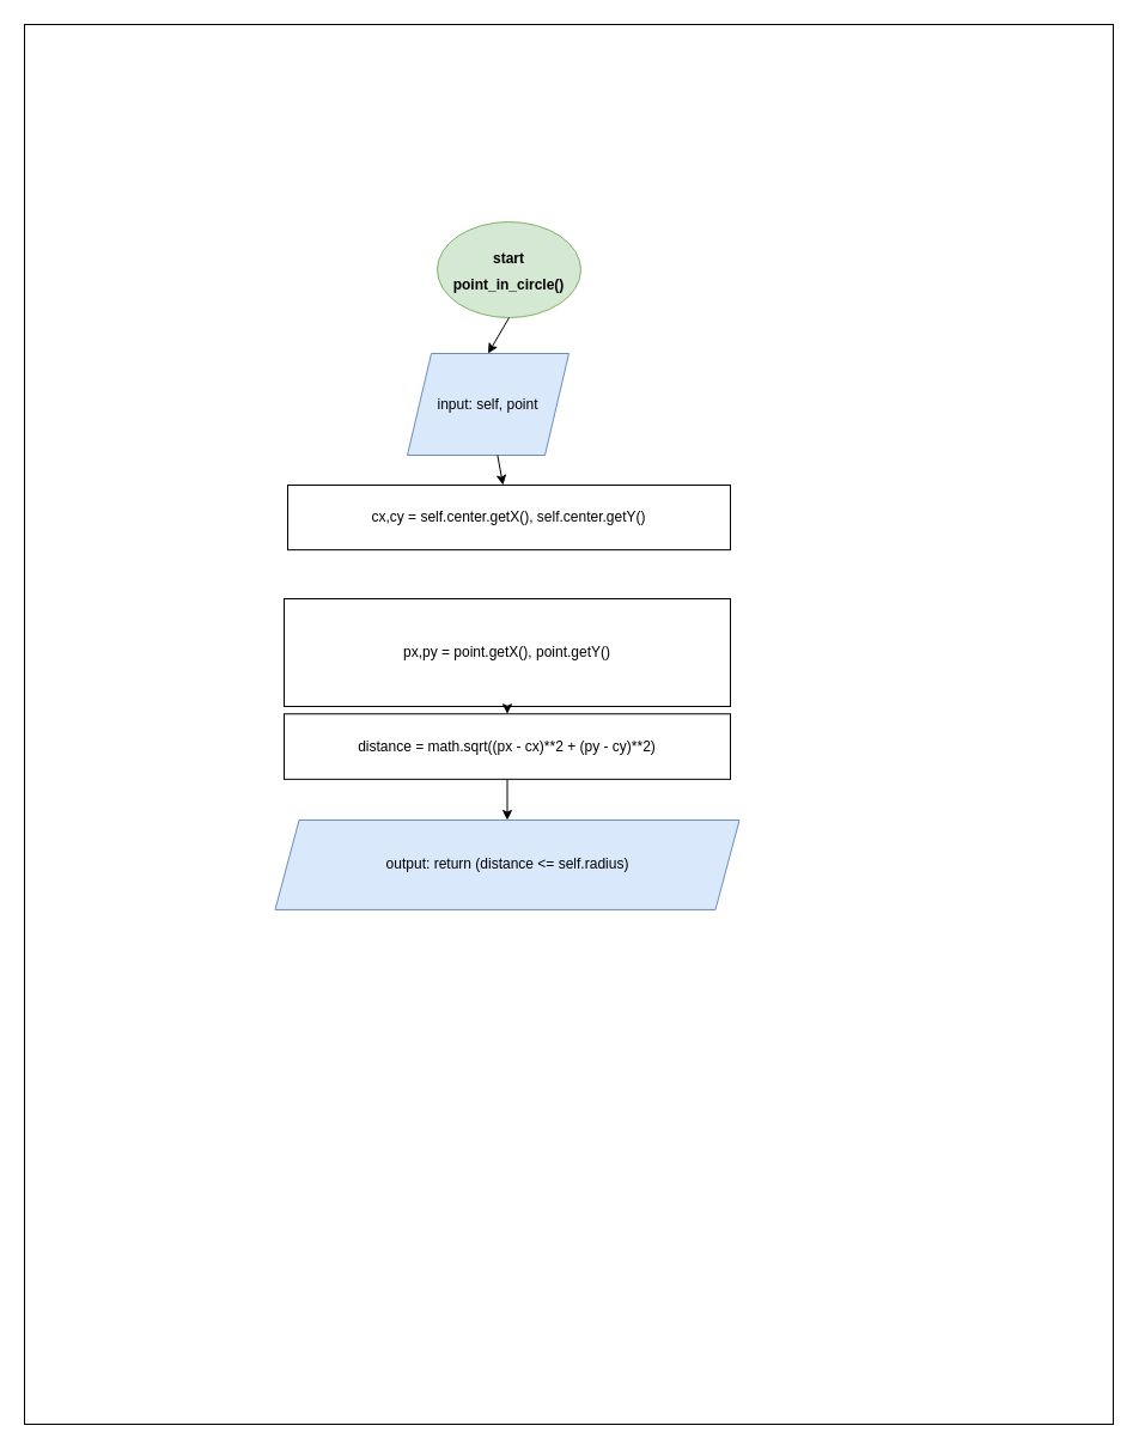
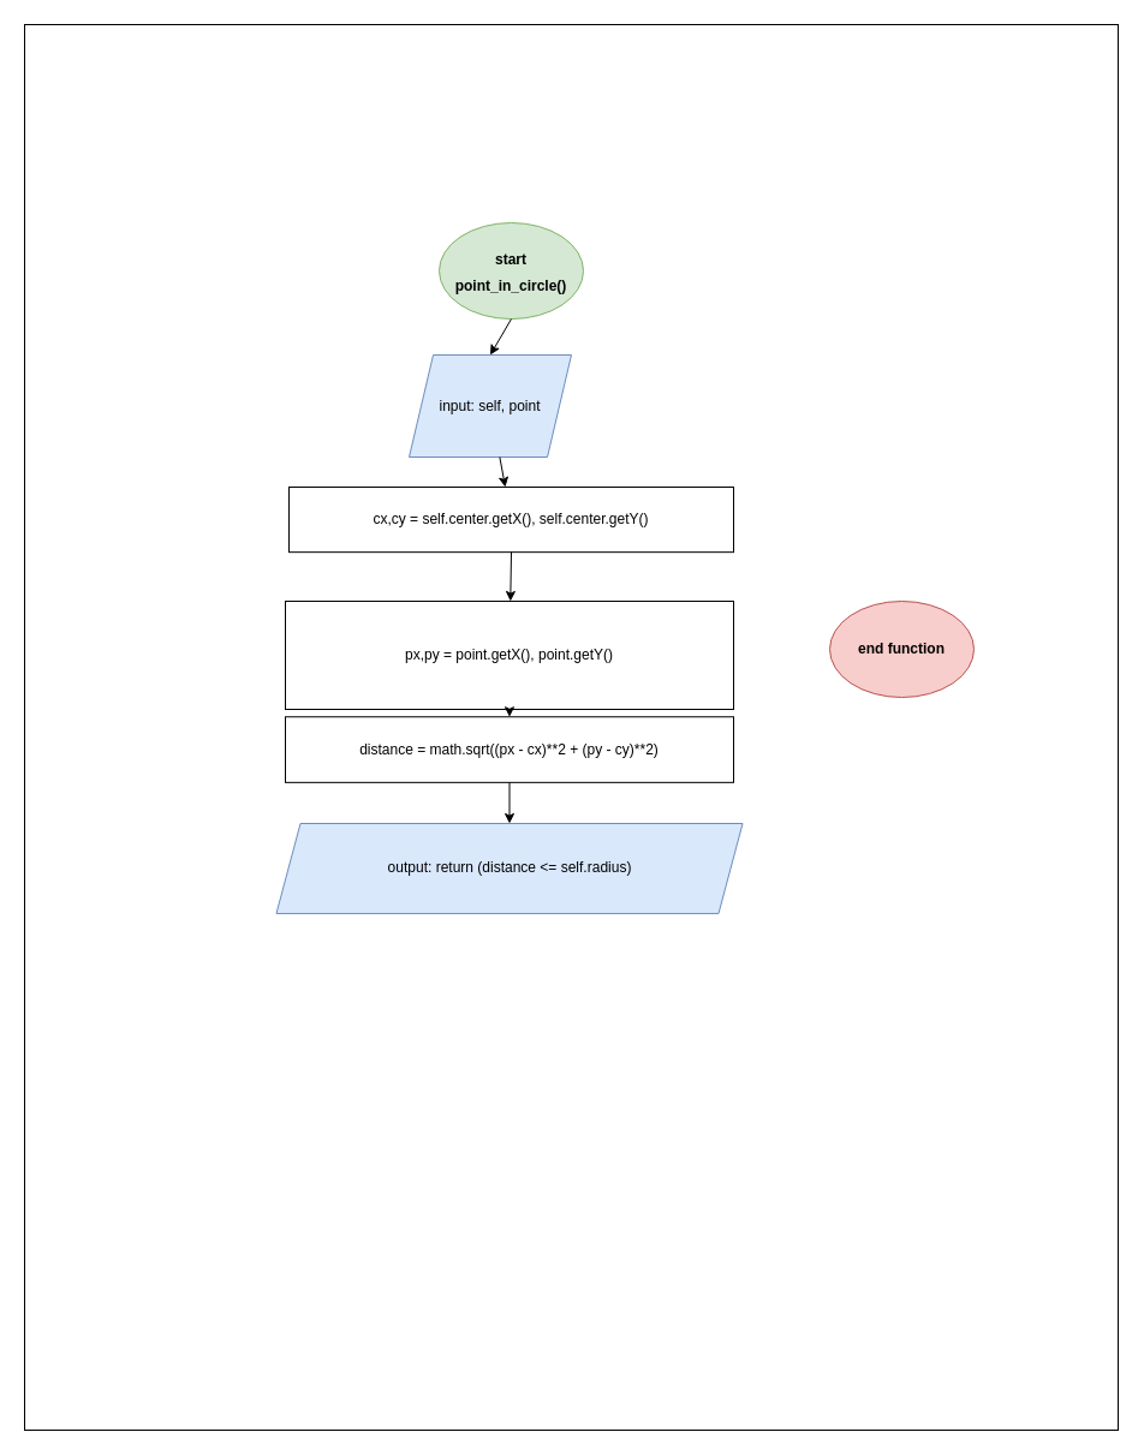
  <mxCell id="0" />
  <mxCell id="1" parent="0" />
  <mxCell id="2" value="" style="rounded=0;whiteSpace=wrap;html=1;" vertex="1" parent="1"><mxGeometry x="20" y="20" width="910" height="1170" as="geometry" /></mxCell>
  <mxCell id="3" value="&lt;font style=&quot;font-size: 12px;&quot;&gt;&lt;b&gt;start&lt;br&gt;point_in_circle()&lt;br&gt;&lt;/b&gt;&lt;/font&gt;" style="ellipse;whiteSpace=wrap;html=1;fontSize=18;fillColor=#d5e8d4;strokeColor=#82b366;" vertex="1" parent="1"><mxGeometry x="365" y="185" width="120" height="80" as="geometry" /></mxCell>
  <mxCell id="4" value="input: self, point" style="shape=parallelogram;perimeter=parallelogramPerimeter;whiteSpace=wrap;html=1;fixedSize=1;fontSize=12;fillColor=#dae8fc;strokeColor=#6c8ebf;" vertex="1" parent="1"><mxGeometry x="340" y="295" width="135" height="85" as="geometry" /></mxCell>
  <mxCell id="5" value="cx,cy = self.center.getX(), self.center.getY()" style="rounded=0;whiteSpace=wrap;html=1;fontSize=12;" vertex="1" parent="1"><mxGeometry x="240" y="405" width="370" height="54.15" as="geometry" /></mxCell>
  <mxCell id="6" value="" style="endArrow=classic;html=1;rounded=0;fontSize=12;" edge="1" parent="1" source="4" target="5"><mxGeometry width="50" height="50" relative="1" as="geometry"><mxPoint x="435" y="370" as="sourcePoint" /><mxPoint x="445" y="295" as="targetPoint" /></mxGeometry></mxCell>
  <mxCell id="7" value="px,py = point.getX(), point.getY()" style="rounded=0;whiteSpace=wrap;html=1;fontSize=12;" vertex="1" parent="1"><mxGeometry x="237" y="500" width="373" height="90" as="geometry" /></mxCell>
+ <mxCell id="8" value="" style="endArrow=classic;html=1;rounded=0;fontSize=12;exitX=0.5;exitY=1;exitDx=0;exitDy=0;" edge="1" parent="1" target="7" source="5"><mxGeometry width="50" height="50" relative="1" as="geometry"><mxPoint x="443.109" y="457" as="sourcePoint" /><mxPoint x="445" y="389.5" as="targetPoint" /></mxGeometry></mxCell>
  <mxCell id="9" value="distance = math.sqrt((px - cx)**2 + (py - cy)**2)" style="rounded=0;whiteSpace=wrap;html=1;fontSize=12;" vertex="1" parent="1"><mxGeometry x="237" y="596.25" width="373" height="54.59" as="geometry" /></mxCell>
  <mxCell id="10" value="" style="endArrow=classic;html=1;rounded=0;fontSize=12;exitX=0.5;exitY=1;exitDx=0;exitDy=0;" edge="1" parent="1" target="9" source="7"><mxGeometry width="50" height="50" relative="1" as="geometry"><mxPoint x="443.109" y="553.75" as="sourcePoint" /><mxPoint x="445" y="486.25" as="targetPoint" /></mxGeometry></mxCell>
  <mxCell id="11" value="" style="endArrow=classic;html=1;rounded=0;exitX=0.5;exitY=1;exitDx=0;exitDy=0;entryX=0.5;entryY=0;entryDx=0;entryDy=0;" edge="1" parent="1" source="3" target="4"><mxGeometry width="50" height="50" relative="1" as="geometry"><mxPoint x="700" y="465" as="sourcePoint" /><mxPoint x="750" y="415" as="targetPoint" /></mxGeometry></mxCell>
  <mxCell id="12" value="output: return (distance &amp;lt;= self.radius)" style="shape=parallelogram;perimeter=parallelogramPerimeter;whiteSpace=wrap;html=1;fixedSize=1;fontSize=12;fillColor=#dae8fc;strokeColor=#6c8ebf;" vertex="1" parent="1"><mxGeometry x="229.5" y="685" width="388" height="74.95" as="geometry" /></mxCell>
  <mxCell id="13" value="" style="endArrow=classic;html=1;rounded=0;exitX=0.5;exitY=1;exitDx=0;exitDy=0;entryX=0.5;entryY=0;entryDx=0;entryDy=0;" edge="1" parent="1" source="9" target="12"><mxGeometry width="50" height="50" relative="1" as="geometry"><mxPoint x="700" y="575" as="sourcePoint" /><mxPoint x="750" y="525" as="targetPoint" /></mxGeometry></mxCell>
+ <mxCell id="14" value="&lt;b&gt;end function&lt;/b&gt;" style="ellipse;whiteSpace=wrap;html=1;fontSize=12;fillColor=#f8cecc;strokeColor=#b85450;" vertex="1" parent="1"><mxGeometry x="690" y="500" width="120" height="80" as="geometry" /></mxCell>
